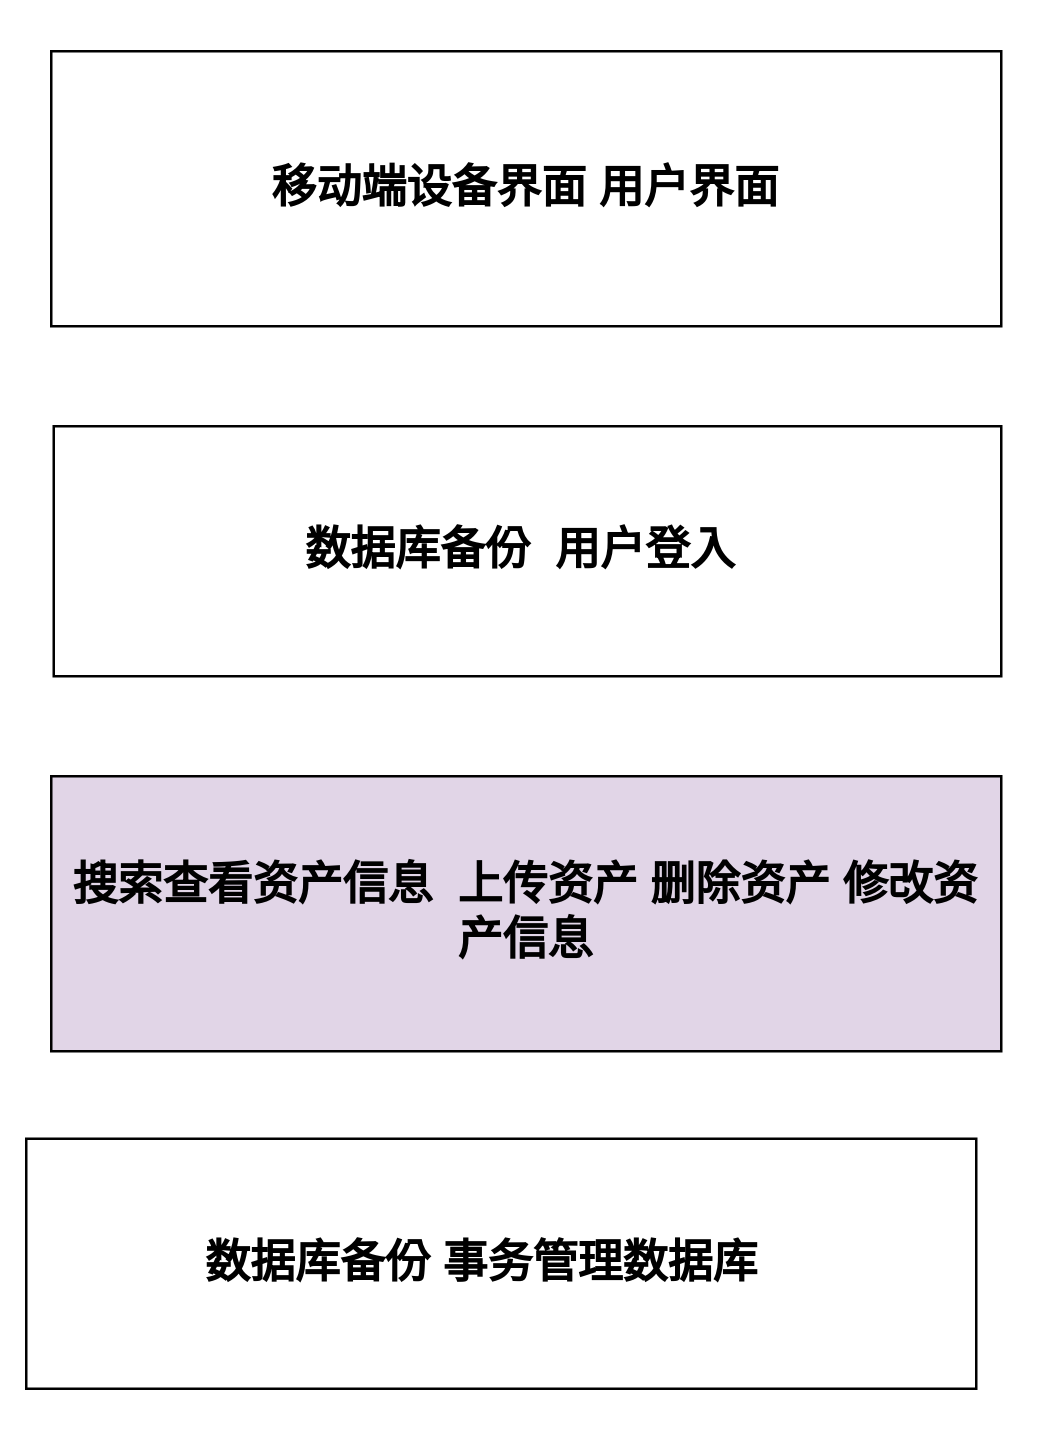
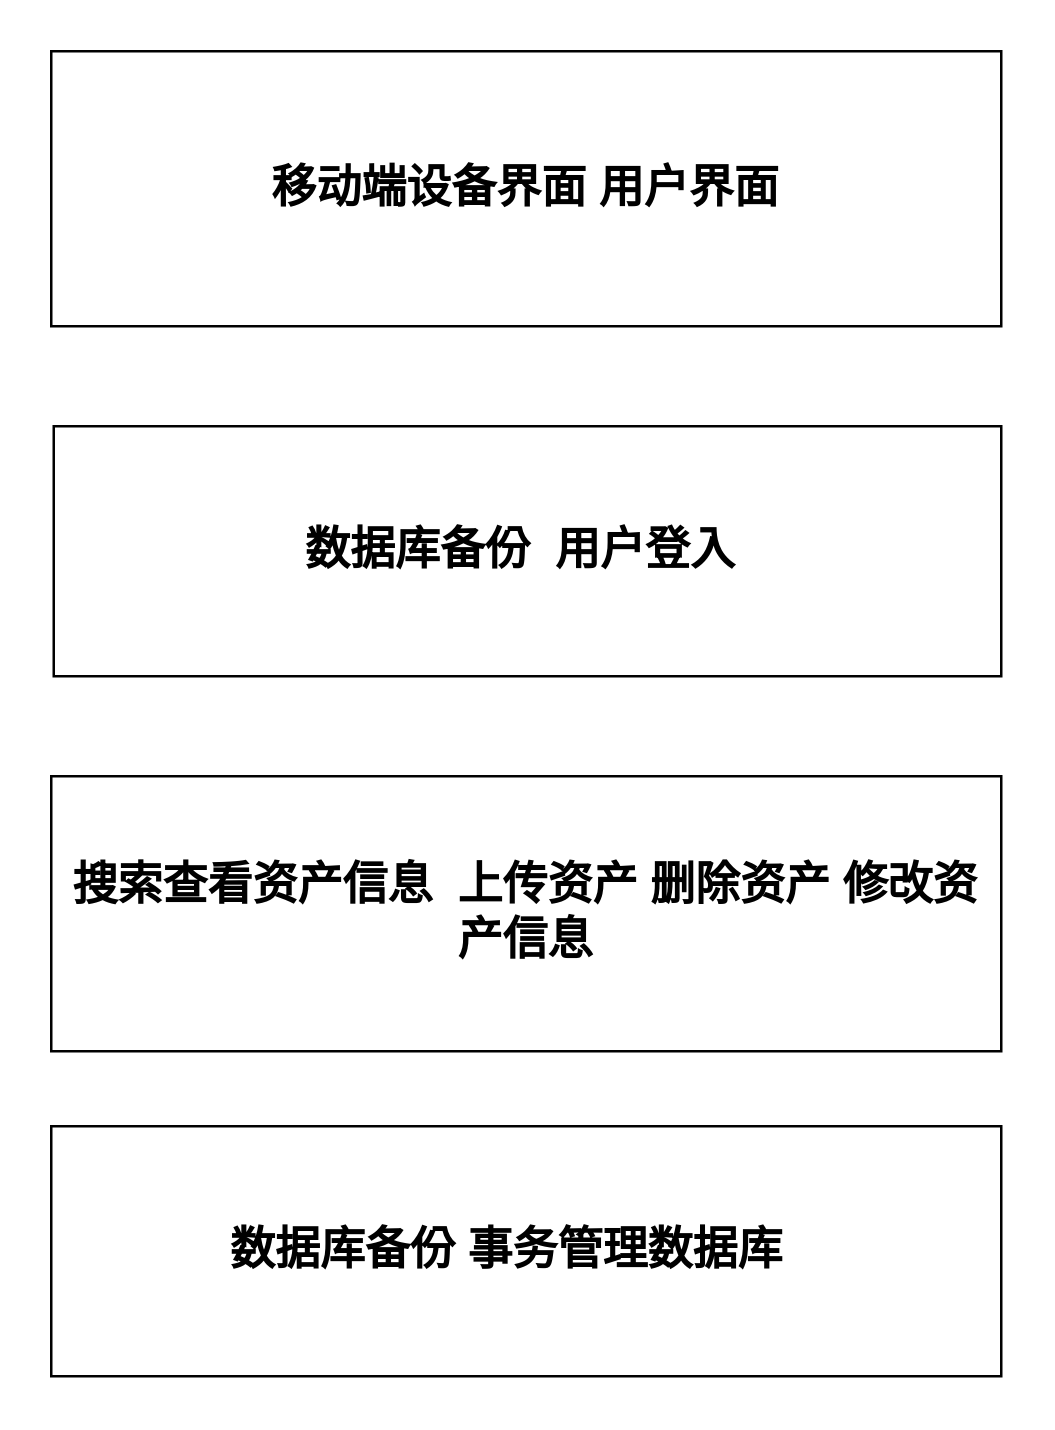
  <mxCell id="0" />
  <mxCell id="1" parent="0" />
  <mxCell id="2" value="" style="rounded=0;whiteSpace=wrap;html=1;" vertex="1" parent="1"><mxGeometry x="20" y="20" width="350" height="90" as="geometry" /></mxCell>
  <mxCell id="3" value="&lt;font style=&quot;font-size: 18px;&quot;&gt;&lt;b&gt;数据库备份&amp;nbsp; 用户登入&amp;nbsp;&lt;/b&gt;&lt;/font&gt;" style="rounded=0;whiteSpace=wrap;html=1;" vertex="1" parent="1"><mxGeometry x="21" y="170" width="379" height="100" as="geometry" /></mxCell>
  <mxCell id="4" value="&lt;font style=&quot;font-size: 18px;&quot;&gt;&lt;b&gt;移动端设备界面 用户界面&lt;/b&gt;&lt;/font&gt;" style="rounded=0;whiteSpace=wrap;html=1;" vertex="1" parent="1"><mxGeometry x="20" y="20" width="380" height="110" as="geometry" /></mxCell>
- <mxCell id="5" value="&lt;p class=&quot;MsoNormal&quot;&gt;&lt;font style=&quot;font-size: 18px;&quot;&gt;&lt;b&gt;搜索查看资产信息&amp;nbsp; 上传资产 删除资产 修改资产信息&lt;/b&gt;&lt;/font&gt;&lt;/p&gt;" style="rounded=0;whiteSpace=wrap;html=1;fillColor=#e1d5e7;" vertex="1" parent="1"><mxGeometry x="20" y="310" width="380" height="110" as="geometry" /></mxCell>
- <mxCell id="6" value="&lt;font style=&quot;font-size: 18px;&quot;&gt;&lt;b&gt;数据库备份 事务管理数据库&amp;nbsp; &amp;nbsp;&lt;/b&gt;&lt;/font&gt;" style="rounded=0;whiteSpace=wrap;html=1;" vertex="1" parent="1"><mxGeometry x="10" y="455" width="380" height="100" as="geometry" /></mxCell>
+ <mxCell id="5" value="&lt;p class=&quot;MsoNormal&quot;&gt;&lt;font style=&quot;font-size: 18px;&quot;&gt;&lt;b&gt;搜索查看资产信息&amp;nbsp; 上传资产 删除资产 修改资产信息&lt;/b&gt;&lt;/font&gt;&lt;/p&gt;" style="rounded=0;whiteSpace=wrap;html=1;" vertex="1" parent="1"><mxGeometry x="20" y="310" width="380" height="110" as="geometry" /></mxCell>
+ <mxCell id="6" value="&lt;font style=&quot;font-size: 18px;&quot;&gt;&lt;b&gt;数据库备份 事务管理数据库&amp;nbsp; &amp;nbsp;&lt;/b&gt;&lt;/font&gt;" style="rounded=0;whiteSpace=wrap;html=1;" vertex="1" parent="1"><mxGeometry x="20" y="450" width="380" height="100" as="geometry" /></mxCell>
